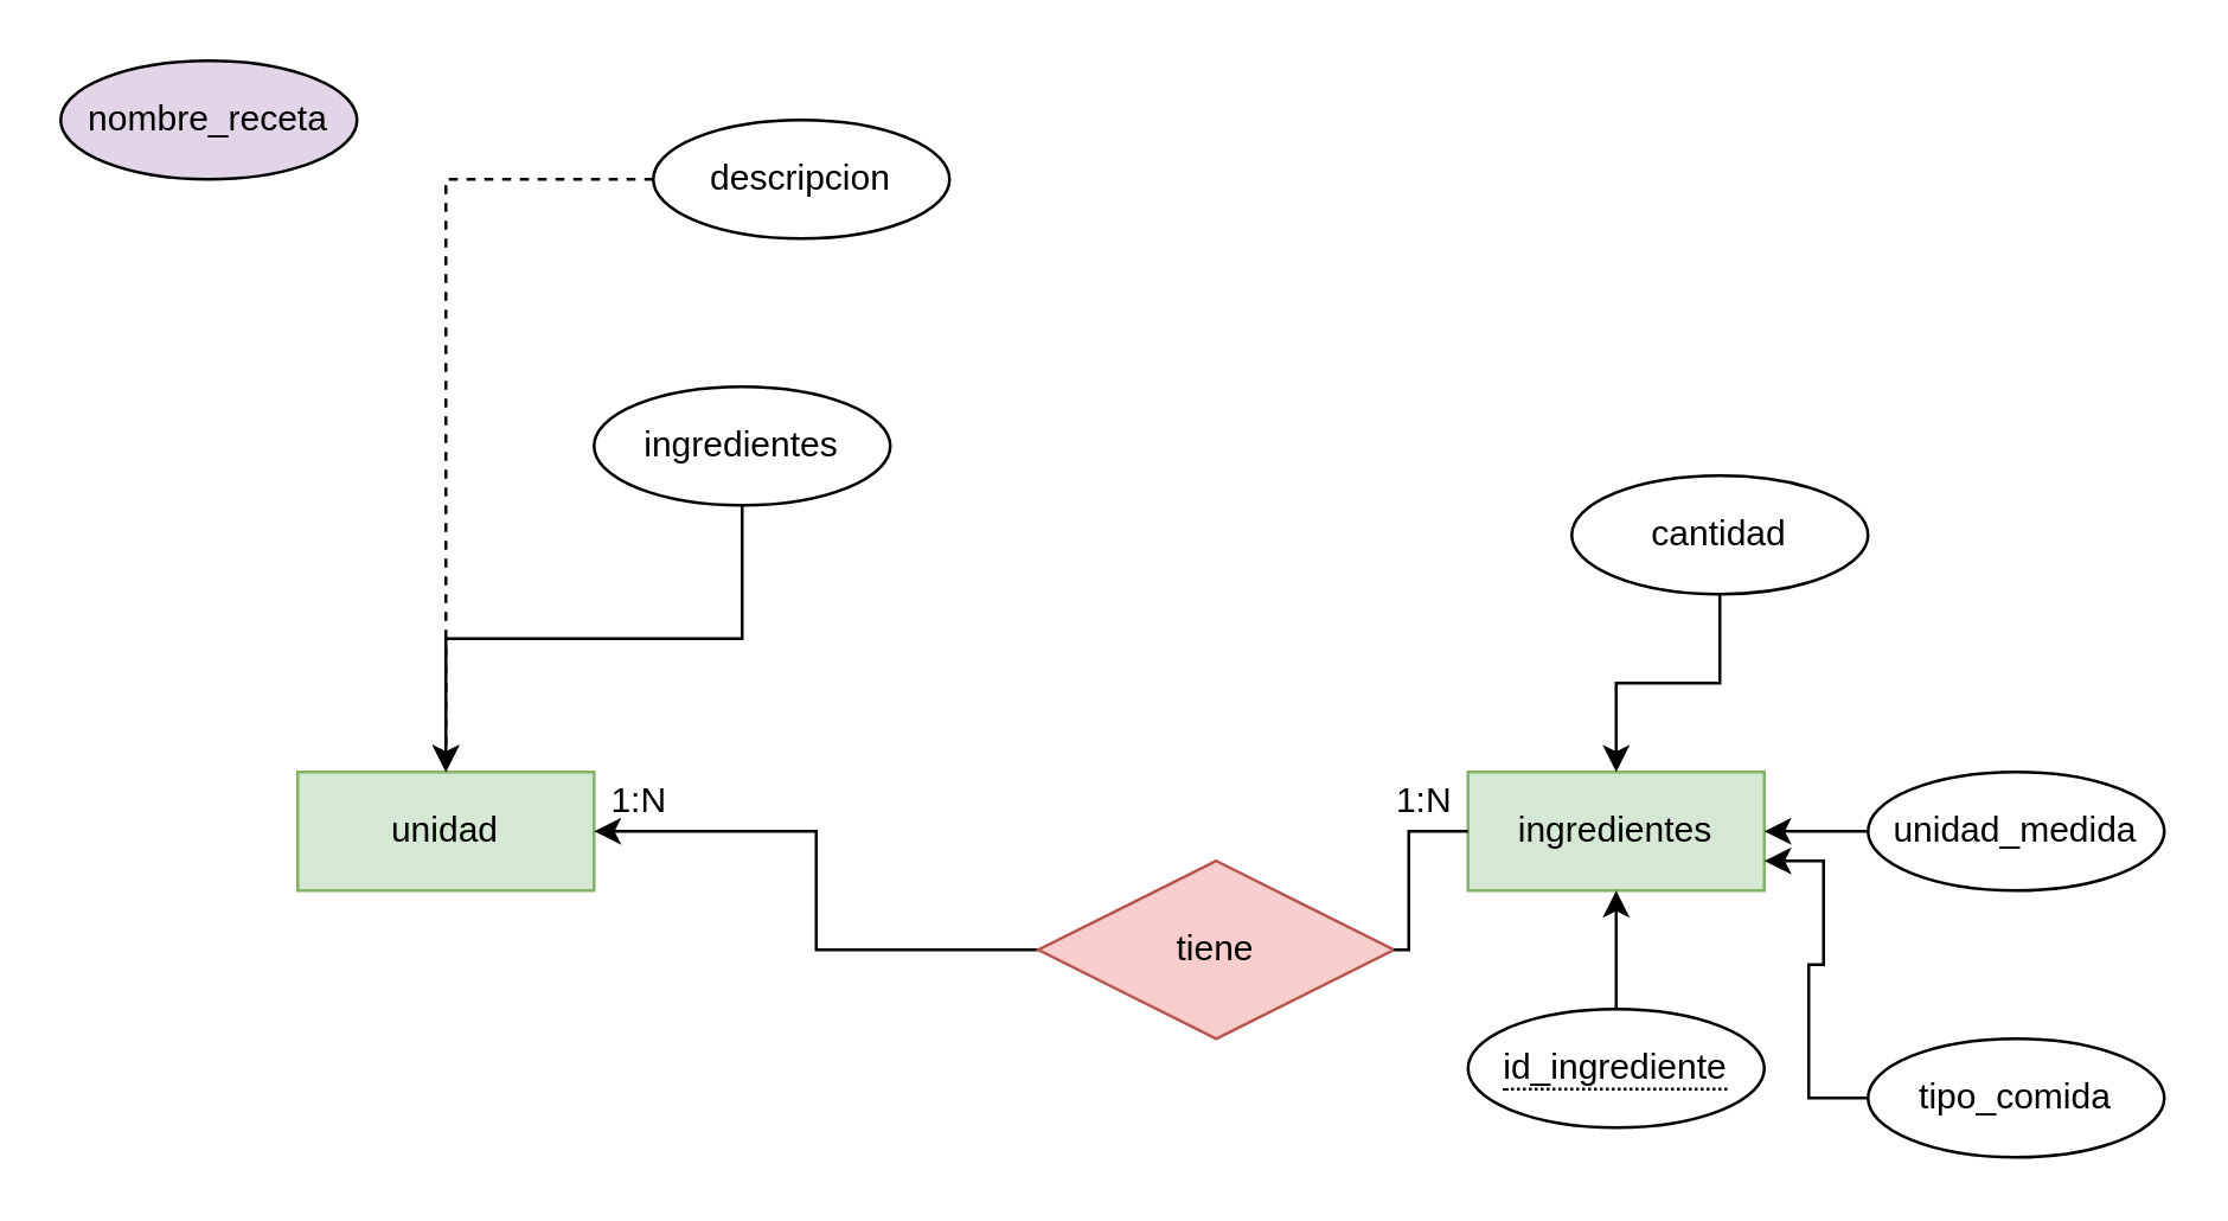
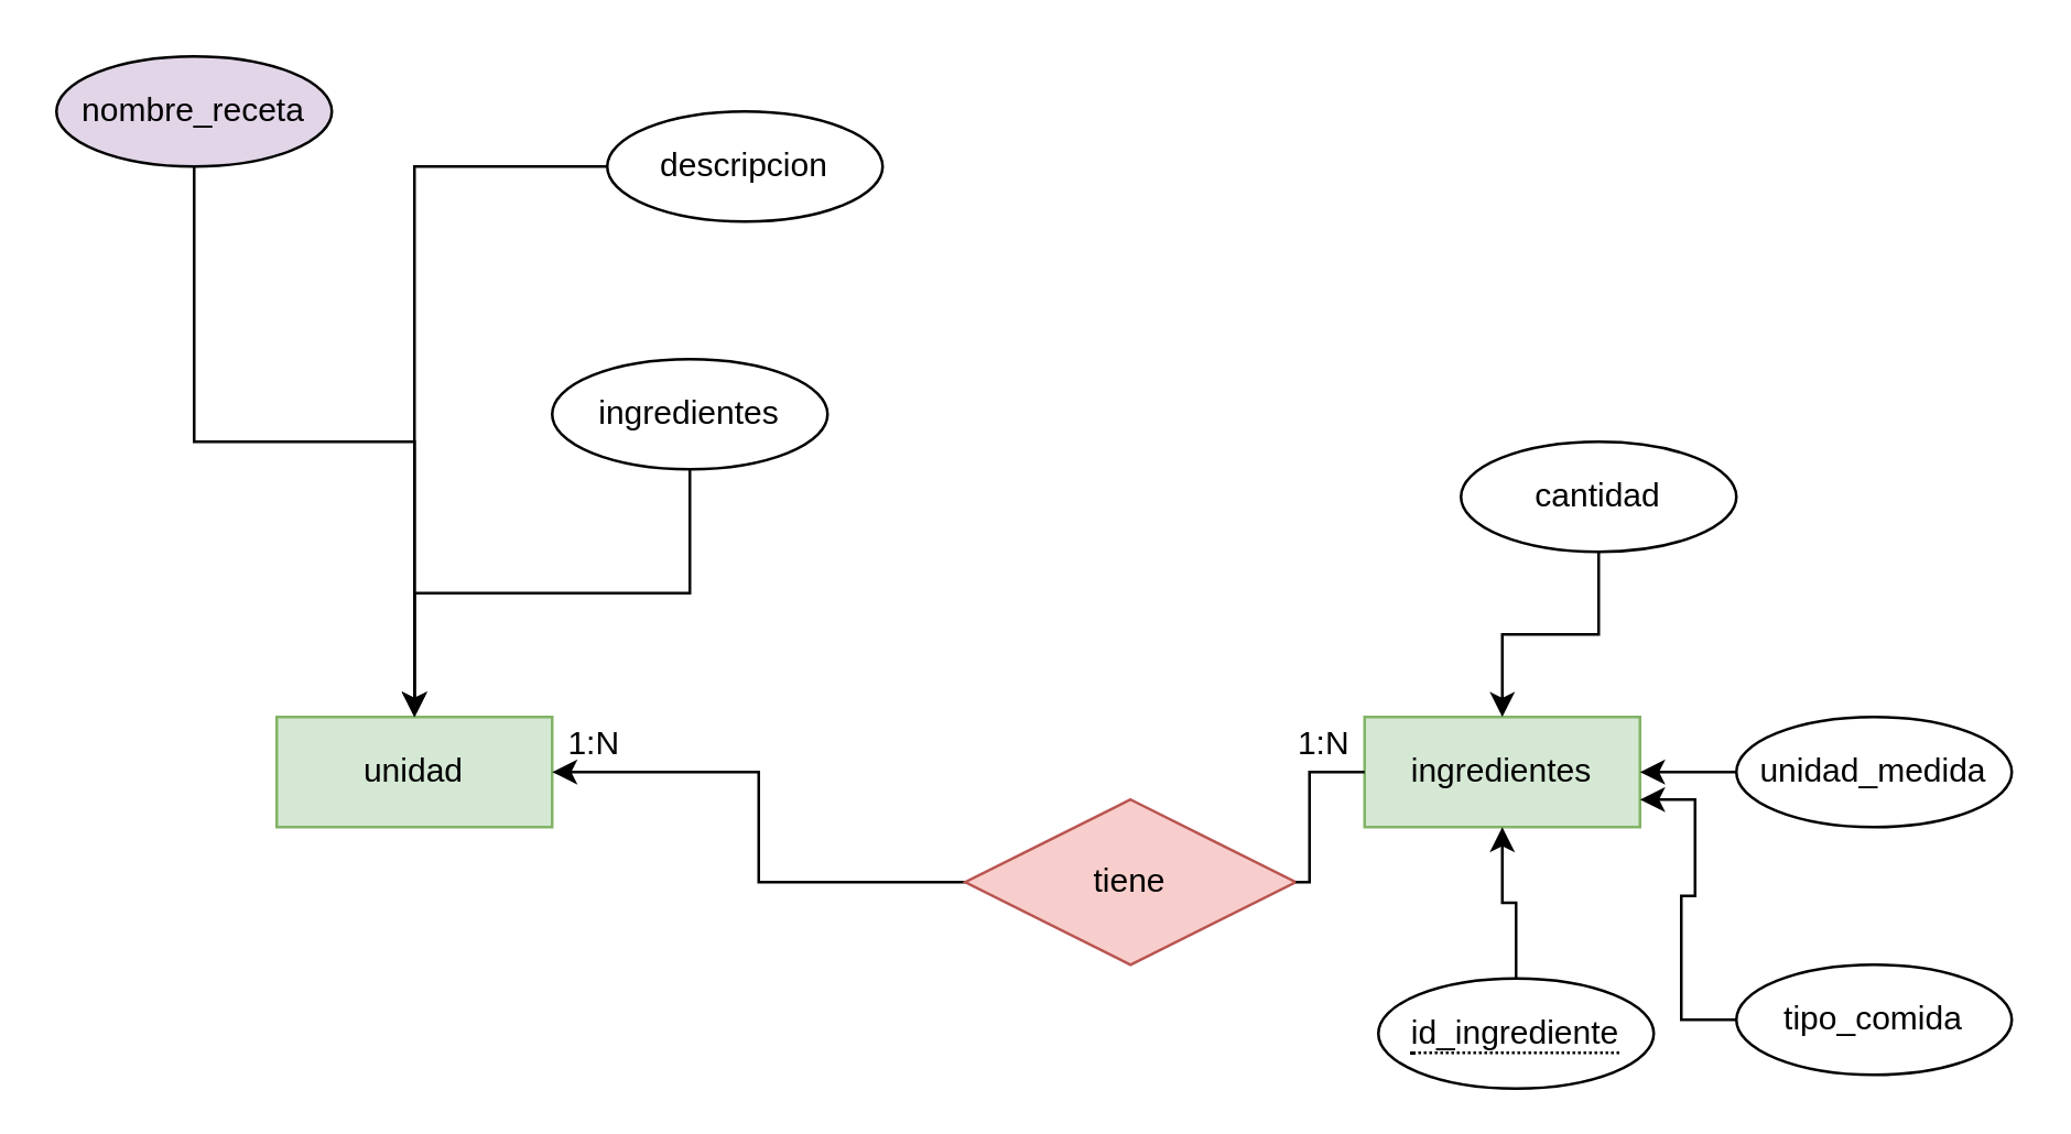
  <mxCell id="0" />
  <mxCell id="1" parent="0" />
  <mxCell id="2" value="unidad" style="whiteSpace=wrap;html=1;align=center;fillColor=#d5e8d4;strokeColor=#82b366;" parent="1" vertex="1"><mxGeometry x="100" y="260" width="100" height="40" as="geometry" /></mxCell>
+ <mxCell id="3" style="edgeStyle=orthogonalEdgeStyle;rounded=0;orthogonalLoop=1;jettySize=auto;html=1;" parent="1" source="4" target="2" edge="1"><mxGeometry relative="1" as="geometry" /></mxCell>
  <mxCell id="4" value="nombre_receta" style="ellipse;whiteSpace=wrap;html=1;align=center;fillColor=#e1d5e7;" parent="1" vertex="1"><mxGeometry x="20" y="20" width="100" height="40" as="geometry" /></mxCell>
  <mxCell id="5" style="edgeStyle=orthogonalEdgeStyle;rounded=0;orthogonalLoop=1;jettySize=auto;html=1;startArrow=none;" parent="1" source="11" target="2" edge="1"><mxGeometry relative="1" as="geometry" /></mxCell>
  <mxCell id="6" value="ingredientes" style="whiteSpace=wrap;html=1;align=center;fillColor=#d5e8d4;strokeColor=#82b366;" parent="1" vertex="1"><mxGeometry x="495" y="260" width="100" height="40" as="geometry" /></mxCell>
  <mxCell id="7" style="edgeStyle=orthogonalEdgeStyle;rounded=0;orthogonalLoop=1;jettySize=auto;html=1;" parent="1" source="8" target="6" edge="1"><mxGeometry relative="1" as="geometry" /></mxCell>
- <mxCell id="8" value="&lt;span style=&quot;border-bottom: 1px dotted&quot;&gt;id_ingrediente&lt;/span&gt;" style="ellipse;whiteSpace=wrap;html=1;align=center;" parent="1" vertex="1"><mxGeometry x="495" y="340" width="100" height="40" as="geometry" /></mxCell>
+ <mxCell id="8" value="&lt;span style=&quot;border-bottom: 1px dotted&quot;&gt;id_ingrediente&lt;/span&gt;" style="ellipse;whiteSpace=wrap;html=1;align=center;" parent="1" vertex="1"><mxGeometry x="500" y="355" width="100" height="40" as="geometry" /></mxCell>
  <mxCell id="9" style="edgeStyle=orthogonalEdgeStyle;rounded=0;orthogonalLoop=1;jettySize=auto;html=1;" parent="1" source="10" target="2" edge="1"><mxGeometry relative="1" as="geometry" /></mxCell>
  <mxCell id="10" value="ingredientes" style="ellipse;whiteSpace=wrap;html=1;align=center;" parent="1" vertex="1"><mxGeometry x="200" y="130" width="100" height="40" as="geometry" /></mxCell>
  <mxCell id="11" value="tiene" style="shape=rhombus;perimeter=rhombusPerimeter;whiteSpace=wrap;html=1;align=center;fillColor=#f8cecc;strokeColor=#b85450;" parent="1" vertex="1"><mxGeometry x="350" y="290" width="120" height="60" as="geometry" /></mxCell>
  <mxCell id="12" value="" style="edgeStyle=orthogonalEdgeStyle;rounded=0;orthogonalLoop=1;jettySize=auto;html=1;endArrow=none;" parent="1" source="6" target="11" edge="1"><mxGeometry relative="1" as="geometry"><mxPoint x="550" y="280" as="sourcePoint" /><mxPoint x="740" y="280" as="targetPoint" /></mxGeometry></mxCell>
  <mxCell id="13" value="1:N" style="text;html=1;resizable=0;autosize=1;align=center;verticalAlign=middle;points=[];fillColor=none;strokeColor=none;rounded=0;" parent="1" vertex="1"><mxGeometry x="200" y="260" width="30" height="20" as="geometry" /></mxCell>
  <mxCell id="14" value="1:N" style="text;html=1;resizable=0;autosize=1;align=center;verticalAlign=middle;points=[];fillColor=none;strokeColor=none;rounded=0;" parent="1" vertex="1"><mxGeometry x="465" y="260" width="30" height="20" as="geometry" /></mxCell>
- <mxCell id="15" style="edgeStyle=orthogonalEdgeStyle;rounded=0;orthogonalLoop=1;jettySize=auto;html=1;dashed=1;" parent="1" source="16" target="2" edge="1"><mxGeometry relative="1" as="geometry" /></mxCell>
+ <mxCell id="15" style="edgeStyle=orthogonalEdgeStyle;rounded=0;orthogonalLoop=1;jettySize=auto;html=1;" parent="1" source="16" target="2" edge="1"><mxGeometry relative="1" as="geometry" /></mxCell>
  <mxCell id="16" value="descripcion" style="ellipse;whiteSpace=wrap;html=1;align=center;" parent="1" vertex="1"><mxGeometry x="220" y="40" width="100" height="40" as="geometry" /></mxCell>
  <mxCell id="17" style="edgeStyle=orthogonalEdgeStyle;rounded=0;orthogonalLoop=1;jettySize=auto;html=1;" parent="1" source="18" target="6" edge="1"><mxGeometry relative="1" as="geometry" /></mxCell>
  <mxCell id="18" value="unidad_medida" style="ellipse;whiteSpace=wrap;html=1;align=center;" parent="1" vertex="1"><mxGeometry x="630" y="260" width="100" height="40" as="geometry" /></mxCell>
  <mxCell id="19" style="edgeStyle=orthogonalEdgeStyle;rounded=0;orthogonalLoop=1;jettySize=auto;html=1;" parent="1" source="20" target="6" edge="1"><mxGeometry relative="1" as="geometry" /></mxCell>
  <mxCell id="20" value="cantidad" style="ellipse;whiteSpace=wrap;html=1;align=center;" parent="1" vertex="1"><mxGeometry x="530" y="160" width="100" height="40" as="geometry" /></mxCell>
  <mxCell id="21" style="edgeStyle=orthogonalEdgeStyle;rounded=0;orthogonalLoop=1;jettySize=auto;html=1;entryX=1;entryY=0.75;entryDx=0;entryDy=0;" parent="1" source="22" target="6" edge="1"><mxGeometry relative="1" as="geometry" /></mxCell>
  <mxCell id="22" value="tipo_comida" style="ellipse;whiteSpace=wrap;html=1;align=center;" parent="1" vertex="1"><mxGeometry x="630" y="350" width="100" height="40" as="geometry" /></mxCell>
